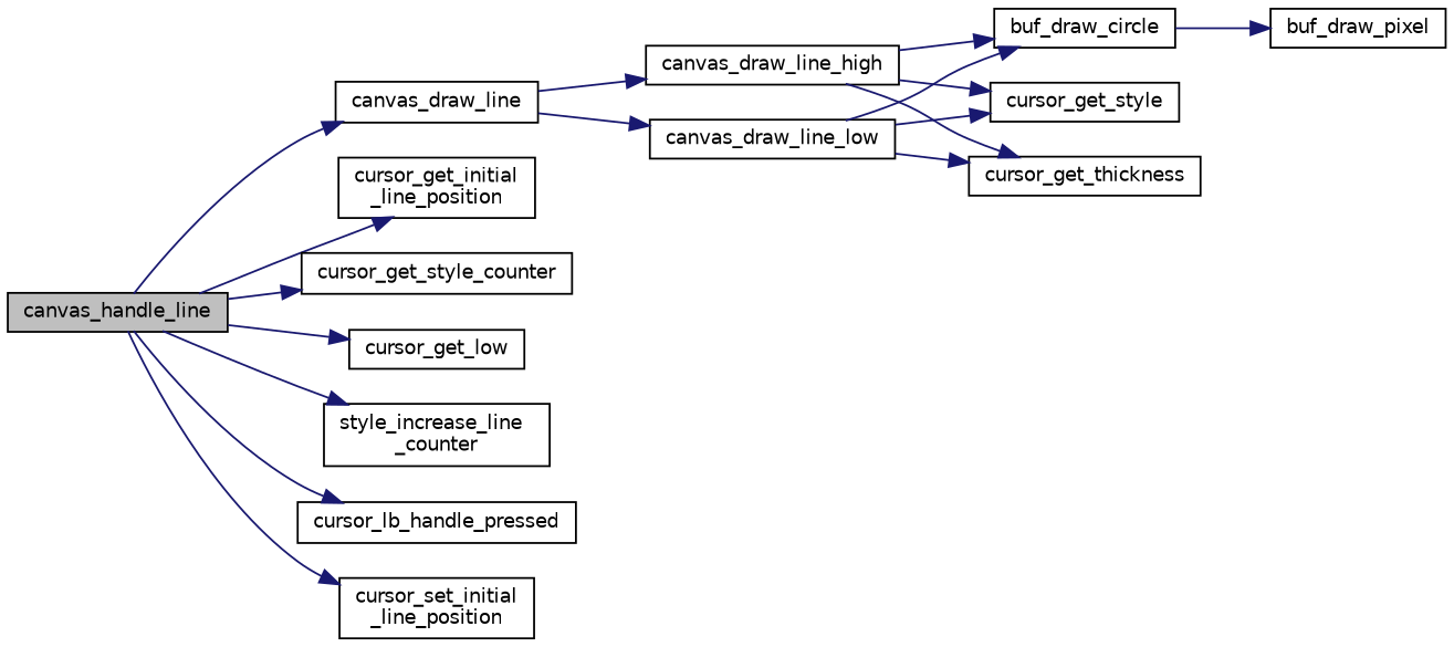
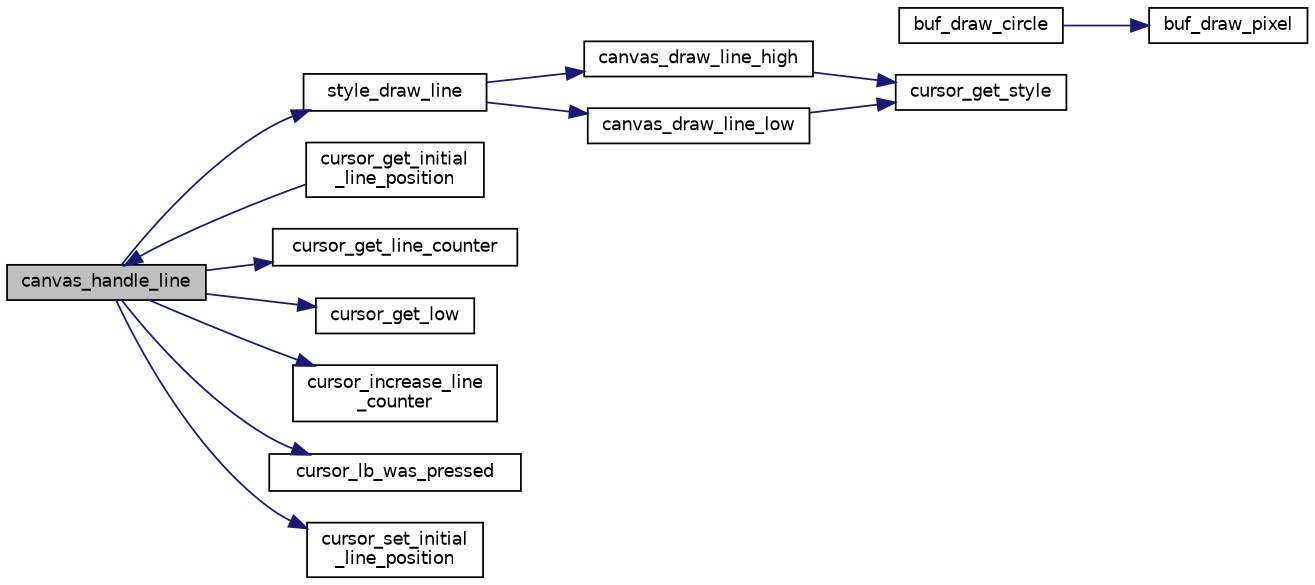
  digraph {
    rankdir=LR
    node [color=black fillcolor=white fontname=Helvetica fontsize=10 shape=record style=filled]
    edge [color=midnightblue fontname=Helvetica fontsize=10 labelfontname=Helvetica labelfontsize=10 style=solid]
    n1 [fillcolor=grey75 fontcolor=black height=0.2 label=canvas_handle_line width=0.4]
-   n2 [height=0.2 label=canvas_draw_line width=0.4]
+   n2 [height=0.2 label=style_draw_line width=0.4]
    n3 [height=0.2 label="cursor_get_initial\l_line_position" width=0.4]
-   n4 [height=0.2 label=cursor_get_style_counter width=0.4]
+   n4 [height=0.2 label=cursor_get_line_counter width=0.4]
    n5 [height=0.2 label=cursor_get_low width=0.4]
-   n6 [height=0.2 label="style_increase_line\l_counter" width=0.4]
-   n7 [height=0.2 label=cursor_lb_handle_pressed width=0.4]
+   n6 [height=0.2 label="cursor_increase_line\l_counter" width=0.4]
+   n7 [height=0.2 label=cursor_lb_was_pressed width=0.4]
    n8 [height=0.2 label="cursor_set_initial\l_line_position" width=0.4]
    n9 [height=0.2 label=canvas_draw_line_high width=0.4]
    n10 [height=0.2 label=canvas_draw_line_low width=0.4]
    n11 [height=0.2 label=buf_draw_circle width=0.4]
    n12 [height=0.2 label=cursor_get_style width=0.4]
-   n13 [height=0.2 label=cursor_get_thickness width=0.4]
    n14 [height=0.2 label=buf_draw_pixel width=0.4]
    n1 -> n2
-   n1 -> n3
+   n3 -> n1
    n1 -> n4
    n1 -> n5
    n1 -> n6
    n1 -> n7
    n1 -> n8
    n2 -> n9
    n2 -> n10
-   n9 -> n11
    n9 -> n12
-   n9 -> n13
-   n10 -> n11
    n10 -> n12
-   n10 -> n13
    n11 -> n14
  }
